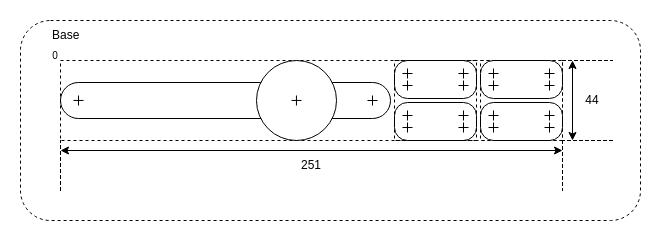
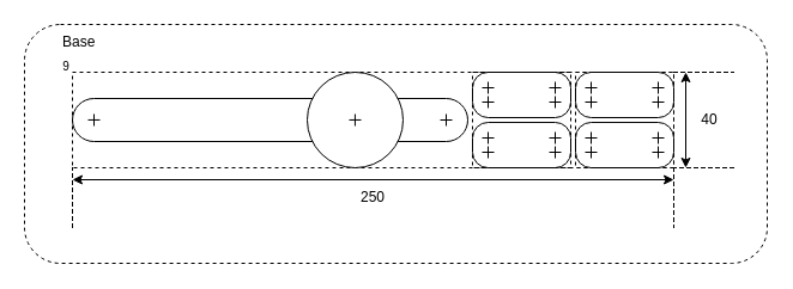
  <mxCell id="0" />
  <mxCell id="1" parent="0" />
  <mxCell id="2" value="" style="rounded=1;whiteSpace=wrap;html=1;fillColor=none;dashed=1;" vertex="1" parent="1"><mxGeometry x="20" y="20" width="620" height="200" as="geometry" /></mxCell>
  <mxCell id="3" value="Base" style="text;html=1;align=left;verticalAlign=middle;whiteSpace=wrap;rounded=0;" vertex="1" parent="1"><mxGeometry x="50" y="20" width="510" height="30" as="geometry" /></mxCell>
  <mxCell id="4" value="" style="rounded=1;whiteSpace=wrap;html=1;fillColor=default;absoluteArcSize=1;arcSize=36;" vertex="1" parent="1"><mxGeometry y="82" width="330" height="36" as="geometry" x="60" /></mxCell>
  <mxCell id="5" value="" style="rounded=0;whiteSpace=wrap;html=1;dashed=1;fillColor=none;" vertex="1" parent="1"><mxGeometry width="502" height="80" as="geometry" x="60" y="60" /></mxCell>
  <mxCell id="6" value="" style="endArrow=none;html=1;rounded=0;" edge="1" parent="1"><mxGeometry width="50" height="50" relative="1" as="geometry"><mxPoint x="372" y="95" as="sourcePoint" /><mxPoint x="372" y="105" as="targetPoint" /></mxGeometry></mxCell>
  <mxCell id="7" value="" style="endArrow=none;html=1;rounded=0;" edge="1" parent="1"><mxGeometry width="50" height="50" relative="1" as="geometry"><mxPoint x="367" y="100" as="sourcePoint" /><mxPoint x="377" y="100" as="targetPoint" /></mxGeometry></mxCell>
  <mxCell id="8" value="" style="endArrow=none;html=1;rounded=0;" edge="1" parent="1"><mxGeometry width="50" height="50" relative="1" as="geometry"><mxPoint x="78" y="95" as="sourcePoint" /><mxPoint x="78" y="105" as="targetPoint" /></mxGeometry></mxCell>
  <mxCell id="9" value="" style="endArrow=none;html=1;rounded=0;" edge="1" parent="1"><mxGeometry width="50" height="50" relative="1" as="geometry"><mxPoint x="73" y="99.95" as="sourcePoint" /><mxPoint x="83" y="99.95" as="targetPoint" /></mxGeometry></mxCell>
  <mxCell id="10" value="" style="ellipse;whiteSpace=wrap;html=1;aspect=fixed;fillColor=default;" vertex="1" parent="1"><mxGeometry x="256" width="80" height="80" as="geometry" y="60" /></mxCell>
- <mxCell id="11" value="0" style="text;html=1;align=center;verticalAlign=middle;whiteSpace=wrap;rounded=0;fontSize=10;" vertex="1" parent="1"><mxGeometry x="50" y="50" width="10" height="10" as="geometry" /></mxCell>
+ <mxCell id="11" value="9" style="text;html=1;align=center;verticalAlign=middle;whiteSpace=wrap;rounded=0;fontSize=10;" vertex="1" parent="1"><mxGeometry x="50" y="50" width="10" height="10" as="geometry" /></mxCell>
  <mxCell id="12" value="" style="endArrow=none;html=1;rounded=0;" edge="1" parent="1"><mxGeometry width="50" height="50" relative="1" as="geometry"><mxPoint x="295.95" y="95" as="sourcePoint" /><mxPoint x="295.95" y="105" as="targetPoint" /></mxGeometry></mxCell>
  <mxCell id="13" value="" style="endArrow=none;html=1;rounded=0;" edge="1" parent="1"><mxGeometry width="50" height="50" relative="1" as="geometry"><mxPoint x="291" y="99.95" as="sourcePoint" /><mxPoint x="301" y="99.95" as="targetPoint" /></mxGeometry></mxCell>
  <mxCell id="14" value="" style="rounded=0;whiteSpace=wrap;html=1;dashed=1;fillColor=none;" vertex="1" parent="1"><mxGeometry x="394" width="82" height="80" as="geometry" y="60" /></mxCell>
  <mxCell id="15" value="" style="rounded=1;whiteSpace=wrap;html=1;fillColor=none;absoluteArcSize=1;arcSize=26;imageHeight=24;" vertex="1" parent="1"><mxGeometry x="394" width="82" height="38" as="geometry" y="60" /></mxCell>
  <mxCell id="16" value="" style="endArrow=none;html=1;rounded=0;" edge="1" parent="1"><mxGeometry width="50" height="50" relative="1" as="geometry"><mxPoint x="407" y="68" as="sourcePoint" /><mxPoint x="407" y="78" as="targetPoint" /></mxGeometry></mxCell>
  <mxCell id="17" value="" style="endArrow=none;html=1;rounded=0;" edge="1" parent="1"><mxGeometry width="50" height="50" relative="1" as="geometry"><mxPoint x="402" y="73" as="sourcePoint" /><mxPoint x="412" y="73" as="targetPoint" /></mxGeometry></mxCell>
  <mxCell id="18" value="" style="endArrow=none;html=1;rounded=0;" edge="1" parent="1"><mxGeometry width="50" height="50" relative="1" as="geometry"><mxPoint x="407" y="80" as="sourcePoint" /><mxPoint x="407" y="90" as="targetPoint" /></mxGeometry></mxCell>
  <mxCell id="19" value="" style="endArrow=none;html=1;rounded=0;" edge="1" parent="1"><mxGeometry width="50" height="50" relative="1" as="geometry"><mxPoint x="402" y="85" as="sourcePoint" /><mxPoint x="412" y="85" as="targetPoint" /></mxGeometry></mxCell>
  <mxCell id="20" value="" style="endArrow=none;html=1;rounded=0;" edge="1" parent="1"><mxGeometry width="50" height="50" relative="1" as="geometry"><mxPoint x="463" y="68" as="sourcePoint" /><mxPoint x="463" y="78" as="targetPoint" /></mxGeometry></mxCell>
  <mxCell id="21" value="" style="endArrow=none;html=1;rounded=0;" edge="1" parent="1"><mxGeometry width="50" height="50" relative="1" as="geometry"><mxPoint x="458" y="73" as="sourcePoint" /><mxPoint x="468" y="73" as="targetPoint" /></mxGeometry></mxCell>
  <mxCell id="22" value="" style="endArrow=none;html=1;rounded=0;" edge="1" parent="1"><mxGeometry width="50" height="50" relative="1" as="geometry"><mxPoint x="463" y="80" as="sourcePoint" /><mxPoint x="463" y="90" as="targetPoint" /></mxGeometry></mxCell>
  <mxCell id="23" value="" style="endArrow=none;html=1;rounded=0;" edge="1" parent="1"><mxGeometry width="50" height="50" relative="1" as="geometry"><mxPoint x="458" y="85" as="sourcePoint" /><mxPoint x="468" y="85" as="targetPoint" /></mxGeometry></mxCell>
  <mxCell id="24" value="" style="rounded=1;whiteSpace=wrap;html=1;fillColor=none;absoluteArcSize=1;arcSize=26;imageHeight=24;" vertex="1" parent="1"><mxGeometry x="394" y="102" width="82" height="38" as="geometry" /></mxCell>
  <mxCell id="25" value="" style="endArrow=none;html=1;rounded=0;" edge="1" parent="1"><mxGeometry width="50" height="50" relative="1" as="geometry"><mxPoint x="407" y="110" as="sourcePoint" /><mxPoint x="407" y="120" as="targetPoint" /></mxGeometry></mxCell>
  <mxCell id="26" value="" style="endArrow=none;html=1;rounded=0;" edge="1" parent="1"><mxGeometry width="50" height="50" relative="1" as="geometry"><mxPoint x="402" y="115" as="sourcePoint" /><mxPoint x="412" y="115" as="targetPoint" /></mxGeometry></mxCell>
  <mxCell id="27" value="" style="endArrow=none;html=1;rounded=0;" edge="1" parent="1"><mxGeometry width="50" height="50" relative="1" as="geometry"><mxPoint x="407" y="122" as="sourcePoint" /><mxPoint x="407" y="132" as="targetPoint" /></mxGeometry></mxCell>
  <mxCell id="28" value="" style="endArrow=none;html=1;rounded=0;" edge="1" parent="1"><mxGeometry width="50" height="50" relative="1" as="geometry"><mxPoint x="402" y="127" as="sourcePoint" /><mxPoint x="412" y="127" as="targetPoint" /></mxGeometry></mxCell>
  <mxCell id="29" value="" style="endArrow=none;html=1;rounded=0;" edge="1" parent="1"><mxGeometry width="50" height="50" relative="1" as="geometry"><mxPoint x="463" y="110" as="sourcePoint" /><mxPoint x="463" y="120" as="targetPoint" /></mxGeometry></mxCell>
  <mxCell id="30" value="" style="endArrow=none;html=1;rounded=0;" edge="1" parent="1"><mxGeometry width="50" height="50" relative="1" as="geometry"><mxPoint x="458" y="115" as="sourcePoint" /><mxPoint x="468" y="115" as="targetPoint" /></mxGeometry></mxCell>
  <mxCell id="31" value="" style="endArrow=none;html=1;rounded=0;" edge="1" parent="1"><mxGeometry width="50" height="50" relative="1" as="geometry"><mxPoint x="463" y="122" as="sourcePoint" /><mxPoint x="463" y="132" as="targetPoint" /></mxGeometry></mxCell>
  <mxCell id="32" value="" style="endArrow=none;html=1;rounded=0;" edge="1" parent="1"><mxGeometry width="50" height="50" relative="1" as="geometry"><mxPoint x="458" y="127" as="sourcePoint" /><mxPoint x="468" y="127" as="targetPoint" /></mxGeometry></mxCell>
  <mxCell id="33" value="" style="rounded=0;whiteSpace=wrap;html=1;dashed=1;fillColor=none;" vertex="1" parent="1"><mxGeometry x="480" width="82" height="80" as="geometry" y="60" /></mxCell>
  <mxCell id="34" value="" style="rounded=1;whiteSpace=wrap;html=1;fillColor=none;absoluteArcSize=1;arcSize=26;imageHeight=24;" vertex="1" parent="1"><mxGeometry x="480" width="82" height="38" as="geometry" y="60" /></mxCell>
  <mxCell id="35" value="" style="endArrow=none;html=1;rounded=0;" edge="1" parent="1"><mxGeometry width="50" height="50" relative="1" as="geometry"><mxPoint x="493" y="68" as="sourcePoint" /><mxPoint x="493" y="78" as="targetPoint" /></mxGeometry></mxCell>
  <mxCell id="36" value="" style="endArrow=none;html=1;rounded=0;" edge="1" parent="1"><mxGeometry width="50" height="50" relative="1" as="geometry"><mxPoint x="488" y="73" as="sourcePoint" /><mxPoint x="498" y="73" as="targetPoint" /></mxGeometry></mxCell>
  <mxCell id="37" value="" style="endArrow=none;html=1;rounded=0;" edge="1" parent="1"><mxGeometry width="50" height="50" relative="1" as="geometry"><mxPoint x="493" y="80" as="sourcePoint" /><mxPoint x="493" y="90" as="targetPoint" /></mxGeometry></mxCell>
  <mxCell id="38" value="" style="endArrow=none;html=1;rounded=0;" edge="1" parent="1"><mxGeometry width="50" height="50" relative="1" as="geometry"><mxPoint x="488" y="85" as="sourcePoint" /><mxPoint x="498" y="85" as="targetPoint" /></mxGeometry></mxCell>
  <mxCell id="39" value="" style="endArrow=none;html=1;rounded=0;" edge="1" parent="1"><mxGeometry width="50" height="50" relative="1" as="geometry"><mxPoint x="549" y="68" as="sourcePoint" /><mxPoint x="549" y="78" as="targetPoint" /></mxGeometry></mxCell>
  <mxCell id="40" value="" style="endArrow=none;html=1;rounded=0;" edge="1" parent="1"><mxGeometry width="50" height="50" relative="1" as="geometry"><mxPoint x="544" y="73" as="sourcePoint" /><mxPoint x="554" y="73" as="targetPoint" /></mxGeometry></mxCell>
  <mxCell id="41" value="" style="endArrow=none;html=1;rounded=0;" edge="1" parent="1"><mxGeometry width="50" height="50" relative="1" as="geometry"><mxPoint x="549" y="80" as="sourcePoint" /><mxPoint x="549" y="90" as="targetPoint" /></mxGeometry></mxCell>
  <mxCell id="42" value="" style="endArrow=none;html=1;rounded=0;" edge="1" parent="1"><mxGeometry width="50" height="50" relative="1" as="geometry"><mxPoint x="544" y="85" as="sourcePoint" /><mxPoint x="554" y="85" as="targetPoint" /></mxGeometry></mxCell>
  <mxCell id="43" value="" style="rounded=1;whiteSpace=wrap;html=1;fillColor=none;absoluteArcSize=1;arcSize=26;imageHeight=24;" vertex="1" parent="1"><mxGeometry x="480" y="102" width="82" height="38" as="geometry" /></mxCell>
  <mxCell id="44" value="" style="endArrow=none;html=1;rounded=0;" edge="1" parent="1"><mxGeometry width="50" height="50" relative="1" as="geometry"><mxPoint x="493" y="110" as="sourcePoint" /><mxPoint x="493" y="120" as="targetPoint" /></mxGeometry></mxCell>
  <mxCell id="45" value="" style="endArrow=none;html=1;rounded=0;" edge="1" parent="1"><mxGeometry width="50" height="50" relative="1" as="geometry"><mxPoint x="488" y="115" as="sourcePoint" /><mxPoint x="498" y="115" as="targetPoint" /></mxGeometry></mxCell>
  <mxCell id="46" value="" style="endArrow=none;html=1;rounded=0;" edge="1" parent="1"><mxGeometry width="50" height="50" relative="1" as="geometry"><mxPoint x="493" y="122" as="sourcePoint" /><mxPoint x="493" y="132" as="targetPoint" /></mxGeometry></mxCell>
  <mxCell id="47" value="" style="endArrow=none;html=1;rounded=0;" edge="1" parent="1"><mxGeometry width="50" height="50" relative="1" as="geometry"><mxPoint x="488" y="127" as="sourcePoint" /><mxPoint x="498" y="127" as="targetPoint" /></mxGeometry></mxCell>
  <mxCell id="48" value="" style="endArrow=none;html=1;rounded=0;" edge="1" parent="1"><mxGeometry width="50" height="50" relative="1" as="geometry"><mxPoint x="549" y="110" as="sourcePoint" /><mxPoint x="549" y="120" as="targetPoint" /></mxGeometry></mxCell>
  <mxCell id="49" value="" style="endArrow=none;html=1;rounded=0;" edge="1" parent="1"><mxGeometry width="50" height="50" relative="1" as="geometry"><mxPoint x="544" y="115" as="sourcePoint" /><mxPoint x="554" y="115" as="targetPoint" /></mxGeometry></mxCell>
  <mxCell id="50" value="" style="endArrow=none;html=1;rounded=0;" edge="1" parent="1"><mxGeometry width="50" height="50" relative="1" as="geometry"><mxPoint x="549" y="122" as="sourcePoint" /><mxPoint x="549" y="132" as="targetPoint" /></mxGeometry></mxCell>
  <mxCell id="51" value="" style="endArrow=none;html=1;rounded=0;" edge="1" parent="1"><mxGeometry width="50" height="50" relative="1" as="geometry"><mxPoint x="544" y="127" as="sourcePoint" /><mxPoint x="554" y="127" as="targetPoint" /></mxGeometry></mxCell>
  <mxCell id="52" value="" style="shape=partialRectangle;whiteSpace=wrap;html=1;top=0;bottom=0;fillColor=none;dashed=1;" vertex="1" parent="1"><mxGeometry y="140" width="502" height="50" as="geometry" x="60" /></mxCell>
- <mxCell id="53" value="251" style="text;html=1;align=center;verticalAlign=middle;whiteSpace=wrap;rounded=0;" vertex="1" parent="1"><mxGeometry y="150" width="502" height="30" as="geometry" x="60" /></mxCell>
+ <mxCell id="53" value="250" style="text;html=1;align=center;verticalAlign=middle;whiteSpace=wrap;rounded=0;" vertex="1" parent="1"><mxGeometry y="150" width="502" height="30" as="geometry" x="60" /></mxCell>
  <mxCell id="54" value="" style="endArrow=classic;startArrow=classic;html=1;rounded=0;exitX=0;exitY=0.75;exitDx=0;exitDy=0;" edge="1" parent="1"><mxGeometry width="50" height="50" relative="1" as="geometry"><mxPoint y="150" as="sourcePoint" x="60" /><mxPoint x="562" y="150" as="targetPoint" /></mxGeometry></mxCell>
  <mxCell id="55" value="" style="shape=partialRectangle;whiteSpace=wrap;html=1;top=0;bottom=0;fillColor=none;dashed=1;direction=south;" vertex="1" parent="1"><mxGeometry x="562" width="50" height="80" as="geometry" y="60" /></mxCell>
  <mxCell id="56" value="" style="endArrow=classic;startArrow=classic;html=1;rounded=0;" edge="1" parent="1"><mxGeometry width="50" height="50" relative="1" as="geometry"><mxPoint x="572" y="140" as="sourcePoint" /><mxPoint x="572" as="targetPoint" y="60" /></mxGeometry></mxCell>
- <mxCell id="57" value="44" style="text;html=1;align=center;verticalAlign=middle;whiteSpace=wrap;rounded=0;" vertex="1" parent="1"><mxGeometry x="572" width="40" height="80" as="geometry" y="60" /></mxCell>
+ <mxCell id="57" value="40" style="text;html=1;align=center;verticalAlign=middle;whiteSpace=wrap;rounded=0;" vertex="1" parent="1"><mxGeometry x="572" width="40" height="80" as="geometry" y="60" /></mxCell>
